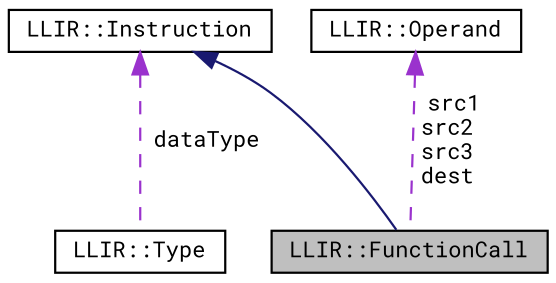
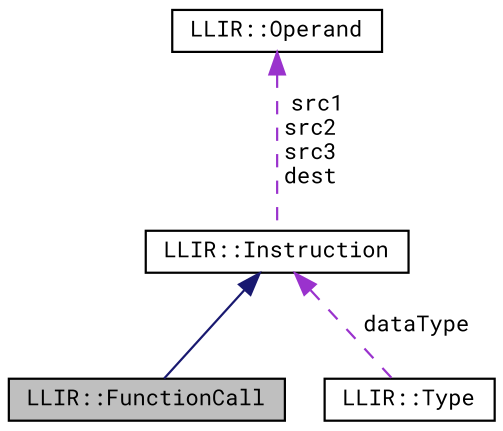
  digraph {
    fontname="Roboto Mono"
    node [color=black fillcolor=white fontname="Roboto Mono" fontsize=10 shape=record style=filled]
    edge [color=darkorchid3 dir=back fontname="Roboto Mono" fontsize=10 labelfontname=Helvetica labelfontsize=10 style=dashed]
    n1 [fillcolor=grey75 fontcolor=black height=0.2 label="LLIR::FunctionCall" width=0.4]
    n2 [height=0.2 label="LLIR::Instruction" width=0.4]
    n3 [height=0.2 label="LLIR::Type" width=0.4]
    n4 [height=0.2 label="LLIR::Operand" width=0.4]
    n2 -> n1 [color=midnightblue style=solid]
    n2 -> n3 [label=" dataType"]
-   n4 -> n1 [label=" src1\nsrc2\nsrc3\ndest"]
+   n4 -> n2 [label=" src1\nsrc2\nsrc3\ndest"]
  }
